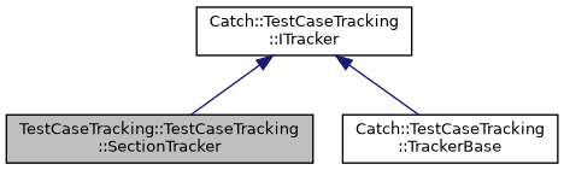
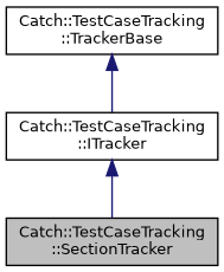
  digraph {
    node [color=black fillcolor=white fontname=Helvetica fontsize=10 shape=record style=filled]
    edge [color=midnightblue dir=back fontname=Helvetica fontsize=10 labelfontname=Helvetica labelfontsize=10 style=solid]
-   n1 [fillcolor=grey75 fontcolor=black height=0.2 label="TestCaseTracking::TestCaseTracking\l::SectionTracker" width=0.4]
+   n1 [fillcolor=grey75 fontcolor=black height=0.2 label="Catch::TestCaseTracking\l::SectionTracker" width=0.4]
    n2 [height=0.2 label="Catch::TestCaseTracking\l::TrackerBase" width=0.4]
    n3 [height=0.2 label="Catch::TestCaseTracking\l::ITracker" width=0.4]
    n3 -> n1
-   n3 -> n2
+   n2 -> n3
  }
